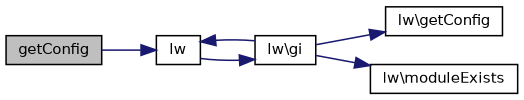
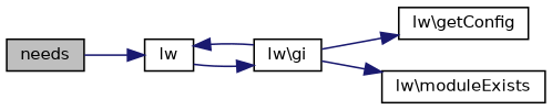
  digraph {
    rankdir=LR
    node [color=black fillcolor=white fontname=Helvetica fontsize=10 shape=record style=filled]
    edge [color=midnightblue fontname=Helvetica fontsize=10 labelfontname=Helvetica labelfontsize=10 style=solid]
-   n1 [fillcolor=grey75 fontcolor=black height=0.2 label=getConfig width=0.4]
+   n1 [fillcolor=grey75 fontcolor=black height=0.2 label=needs width=0.4]
    n2 [height=0.2 label=lw width=0.4]
    n3 [height=0.2 label="lw\\gi" width=0.4]
    n4 [height=0.2 label="lw\\getConfig" width=0.4]
    n5 [height=0.2 label="lw\\moduleExists" width=0.4]
    n1 -> n2
    n2 -> n3
    n3 -> n2
    n3 -> n4
    n3 -> n5
  }
